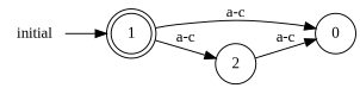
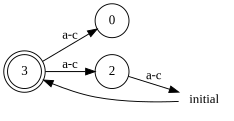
  digraph {
    fontname="Liberation Serif"
    rankdir=LR
    node [fontname="Liberation Serif" shape=circle]
    edge [fontname="Liberation Serif"]
-   1 [shape=doublecircle]
+   1 [shape=doublecircle label=3]
    0
    2
    initial [shape=plaintext]
    1 -> 0 [label="a-c"]
    1 -> 2 [label="a-c"]
-   2 -> 0 [label="a-c"]
+   2 -> initial [label="a-c"]
    initial -> 1
  }
